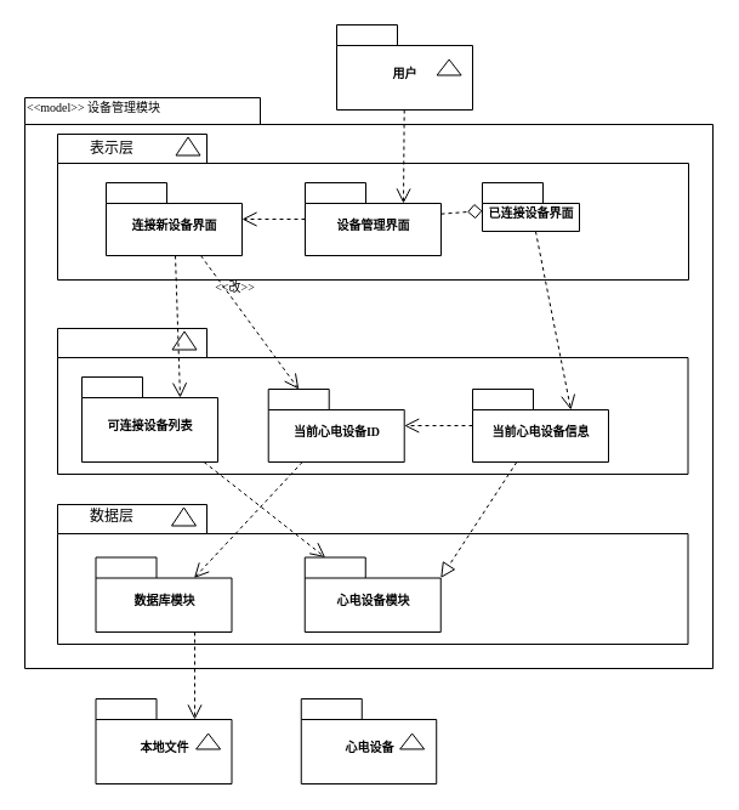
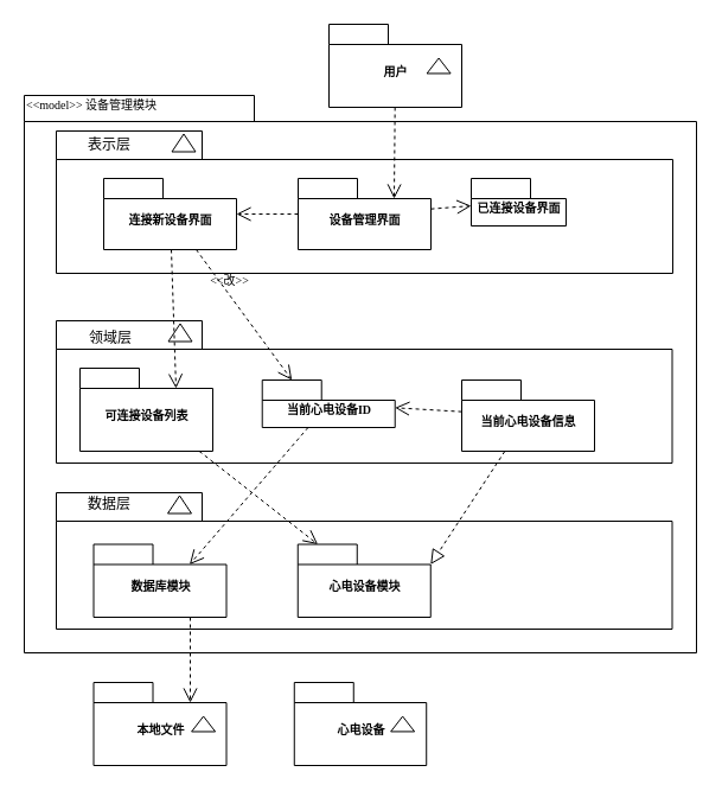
  <mxCell id="0" />
  <mxCell id="1" parent="0" />
  <mxCell id="2" value="" style="shape=folder;fontStyle=1;spacingTop=10;tabWidth=194;tabHeight=22;tabPosition=left;html=1;rounded=0;shadow=0;comic=0;labelBackgroundColor=none;strokeWidth=1;fillColor=none;fontFamily=Verdana;fontSize=10;align=center;" parent="1" vertex="1"><mxGeometry x="20" y="80" width="567" height="470" as="geometry" /></mxCell>
  <mxCell id="3" value="" style="shape=folder;fontStyle=1;spacingTop=10;tabWidth=123;tabHeight=24;tabPosition=left;html=1;rounded=0;shadow=0;comic=0;labelBackgroundColor=none;strokeColor=#000000;strokeWidth=1;fillColor=#ffffff;fontFamily=Verdana;fontSize=10;fontColor=#000000;align=center;" parent="1" vertex="1"><mxGeometry x="47" y="270" width="519.5" height="120" as="geometry" /></mxCell>
  <mxCell id="4" value="" style="shape=folder;fontStyle=1;spacingTop=10;tabWidth=123;tabHeight=24;tabPosition=left;html=1;rounded=0;shadow=0;comic=0;labelBackgroundColor=none;strokeWidth=1;fontFamily=Verdana;fontSize=10;align=center;" parent="1" vertex="1"><mxGeometry x="47" y="415" width="519.5" height="115" as="geometry" /></mxCell>
  <mxCell id="5" value="" style="group" parent="1" vertex="1" connectable="0"><mxGeometry x="277" y="20" width="112" height="70" as="geometry" /></mxCell>
  <mxCell id="6" value="用户" style="shape=folder;fontStyle=1;spacingTop=10;tabWidth=50;tabHeight=17;tabPosition=left;html=1;rounded=0;shadow=0;comic=0;labelBackgroundColor=none;strokeWidth=1;fontFamily=Verdana;fontSize=10;align=center;" parent="5" vertex="1"><mxGeometry width="112" height="70" as="geometry" /></mxCell>
  <mxCell id="7" value="" style="triangle;whiteSpace=wrap;html=1;rounded=0;shadow=0;comic=0;labelBackgroundColor=none;strokeWidth=1;fontFamily=Verdana;fontSize=10;align=center;rotation=-90;" parent="5" vertex="1"><mxGeometry x="86.154" y="25" width="12.923" height="20" as="geometry" /></mxCell>
  <mxCell id="8" value="" style="group" parent="1" vertex="1" connectable="0"><mxGeometry x="47" y="110" width="520" height="130" as="geometry" /></mxCell>
  <mxCell id="9" value="" style="shape=folder;fontStyle=1;spacingTop=10;tabWidth=123;tabHeight=24;tabPosition=left;html=1;rounded=0;shadow=0;comic=0;labelBackgroundColor=none;strokeWidth=1;fontFamily=Verdana;fontSize=10;align=center;" parent="8" vertex="1"><mxGeometry width="520" height="120" as="geometry" /></mxCell>
  <mxCell id="10" value="表示层" style="text;html=1;strokeColor=none;fillColor=none;align=center;verticalAlign=middle;whiteSpace=wrap;rounded=0;fontSize=12;" parent="8" vertex="1"><mxGeometry y="-3" width="90" height="30" as="geometry" /></mxCell>
  <mxCell id="11" value="" style="triangle;whiteSpace=wrap;html=1;rounded=0;shadow=0;comic=0;labelBackgroundColor=none;strokeColor=#000000;strokeWidth=1;fillColor=#ffffff;fontFamily=Verdana;fontSize=10;fontColor=#000000;align=center;rotation=-90;" parent="8" vertex="1"><mxGeometry x="100" width="15" height="20" as="geometry" /></mxCell>
  <mxCell id="12" value="设备管理界面" style="shape=folder;fontStyle=1;spacingTop=10;tabWidth=50;tabHeight=17;tabPosition=left;html=1;rounded=0;shadow=0;comic=0;labelBackgroundColor=none;strokeColor=#000000;strokeWidth=1;fillColor=#ffffff;fontFamily=Verdana;fontSize=10;fontColor=#000000;align=center;" parent="8" vertex="1"><mxGeometry x="204" y="40" width="112" height="60" as="geometry" /></mxCell>
  <mxCell id="13" value="连接新设备界面" style="shape=folder;fontStyle=1;spacingTop=10;tabWidth=50;tabHeight=17;tabPosition=left;html=1;rounded=0;shadow=0;comic=0;labelBackgroundColor=none;strokeColor=#000000;strokeWidth=1;fillColor=#ffffff;fontFamily=Verdana;fontSize=10;fontColor=#000000;align=center;" vertex="1" parent="8"><mxGeometry x="40" y="40" width="112" height="60" as="geometry" /></mxCell>
  <mxCell id="14" style="rounded=0;html=1;dashed=1;labelBackgroundColor=none;startFill=0;endArrow=open;endFill=0;endSize=10;fontFamily=Verdana;fontSize=10;" edge="1" parent="8" source="12" target="13"><mxGeometry relative="1" as="geometry"><mxPoint x="270" y="140" as="sourcePoint" /><mxPoint x="270" y="206" as="targetPoint" /></mxGeometry></mxCell>
  <mxCell id="15" value="已连接设备界面" style="shape=folder;fontStyle=1;spacingTop=10;tabWidth=50;tabHeight=17;tabPosition=left;html=1;rounded=0;shadow=0;comic=0;labelBackgroundColor=none;strokeColor=#000000;strokeWidth=1;fillColor=#ffffff;fontFamily=Verdana;fontSize=10;fontColor=#000000;align=center;" vertex="1" parent="8"><mxGeometry x="350" y="40" width="80" height="40" as="geometry" /></mxCell>
- <mxCell id="16" style="rounded=0;html=1;dashed=1;labelBackgroundColor=none;startFill=0;endArrow=diamond;endFill=0;endSize=10;fontFamily=Verdana;fontSize=10;" parent="8" source="12" target="15" edge="1"><mxGeometry relative="1" as="geometry" /></mxCell>
+ <mxCell id="16" style="rounded=0;html=1;dashed=1;labelBackgroundColor=none;startFill=0;endArrow=open;endFill=0;endSize=10;fontFamily=Verdana;fontSize=10;" parent="8" source="12" target="15" edge="1"><mxGeometry relative="1" as="geometry" /></mxCell>
  <mxCell id="17" style="edgeStyle=none;rounded=0;html=1;dashed=1;labelBackgroundColor=none;startFill=0;endArrow=open;endFill=0;endSize=10;fontFamily=Verdana;fontSize=10;entryX=0;entryY=0;entryDx=81;entryDy=17;entryPerimeter=0;" parent="1" source="18" edge="1" target="20"><mxGeometry relative="1" as="geometry"><mxPoint x="307" y="480" as="targetPoint" /></mxGeometry></mxCell>
- <mxCell id="18" value="当前心电设备ID" style="shape=folder;fontStyle=1;spacingTop=10;tabWidth=50;tabHeight=17;tabPosition=left;html=1;rounded=0;shadow=0;comic=0;labelBackgroundColor=none;strokeColor=#000000;strokeWidth=1;fillColor=#ffffff;fontFamily=Verdana;fontSize=10;fontColor=#000000;align=center;" parent="1" vertex="1"><mxGeometry x="220.72" y="320" width="112" height="60" as="geometry" /></mxCell>
+ <mxCell id="18" value="当前心电设备ID" style="shape=folder;fontStyle=1;spacingTop=10;tabWidth=50;tabHeight=17;tabPosition=left;html=1;rounded=0;shadow=0;comic=0;labelBackgroundColor=none;strokeColor=#000000;strokeWidth=1;fillColor=#ffffff;fontFamily=Verdana;fontSize=10;fontColor=#000000;align=center;" parent="1" vertex="1"><mxGeometry x="220.72" y="320" width="112" height="40" as="geometry" /></mxCell>
  <mxCell id="19" value="" style="triangle;whiteSpace=wrap;html=1;rounded=0;shadow=0;comic=0;labelBackgroundColor=none;strokeWidth=1;fontFamily=Verdana;fontSize=10;align=center;rotation=-90;" parent="1" vertex="1"><mxGeometry x="143.5" y="415" width="15" height="20" as="geometry" /></mxCell>
  <mxCell id="20" value="数据库模块" style="shape=folder;fontStyle=1;spacingTop=10;tabWidth=50;tabHeight=17;tabPosition=left;html=1;rounded=0;shadow=0;comic=0;labelBackgroundColor=none;strokeWidth=1;fontFamily=Verdana;fontSize=10;align=center;" parent="1" vertex="1"><mxGeometry x="78.5" y="458.5" width="112" height="61.5" as="geometry" /></mxCell>
  <mxCell id="21" value="" style="triangle;whiteSpace=wrap;html=1;rounded=0;shadow=0;comic=0;labelBackgroundColor=none;strokeColor=#000000;strokeWidth=1;fillColor=#ffffff;fontFamily=Verdana;fontSize=10;fontColor=#000000;align=center;rotation=-90;" parent="1" vertex="1"><mxGeometry x="144" y="270" width="15" height="20" as="geometry" /></mxCell>
  <mxCell id="22" style="rounded=0;html=1;dashed=1;labelBackgroundColor=none;startFill=0;endArrow=open;endFill=0;endSize=10;fontFamily=Verdana;fontSize=10;entryX=0;entryY=0;entryDx=81;entryDy=17;entryPerimeter=0;" parent="1" source="6" target="12" edge="1"><mxGeometry relative="1" as="geometry" /></mxCell>
  <mxCell id="23" value="&amp;lt;&amp;lt;model&amp;gt;&amp;gt; 设备管理模块" style="text;html=1;align=left;verticalAlign=top;spacingTop=-4;fontSize=10;fontFamily=Verdana" parent="1" vertex="1"><mxGeometry x="20" y="80" width="130" height="20" as="geometry" /></mxCell>
+ <mxCell id="24" value="领域层" style="text;html=1;strokeColor=none;fillColor=none;align=center;verticalAlign=middle;whiteSpace=wrap;rounded=0;fontSize=12;" parent="1" vertex="1"><mxGeometry x="47.5" y="270" width="90" height="30" as="geometry" /></mxCell>
  <mxCell id="25" value="数据层" style="text;html=1;strokeColor=none;fillColor=none;align=center;verticalAlign=middle;whiteSpace=wrap;rounded=0;fontSize=12;" parent="1" vertex="1"><mxGeometry x="47" y="410" width="90" height="30" as="geometry" /></mxCell>
  <mxCell id="26" value="" style="group" parent="1" vertex="1" connectable="0"><mxGeometry x="78.5" y="575" width="112" height="70" as="geometry" /></mxCell>
  <mxCell id="27" value="本地文件" style="shape=folder;fontStyle=1;spacingTop=10;tabWidth=50;tabHeight=17;tabPosition=left;html=1;rounded=0;shadow=0;comic=0;labelBackgroundColor=none;strokeWidth=1;fontFamily=Verdana;fontSize=10;align=center;" parent="26" vertex="1"><mxGeometry width="112.0" height="70" as="geometry" /></mxCell>
  <mxCell id="28" value="" style="triangle;whiteSpace=wrap;html=1;rounded=0;shadow=0;comic=0;labelBackgroundColor=none;strokeWidth=1;fontFamily=Verdana;fontSize=10;align=center;rotation=-90;" parent="26" vertex="1"><mxGeometry x="86.154" y="25" width="12.923" height="20.0" as="geometry" /></mxCell>
  <mxCell id="29" value="心电设备" style="shape=folder;fontStyle=1;spacingTop=10;tabWidth=50;tabHeight=17;tabPosition=left;html=1;rounded=0;shadow=0;comic=0;labelBackgroundColor=none;strokeWidth=1;fontFamily=Verdana;fontSize=10;align=center;" parent="1" vertex="1"><mxGeometry x="247.78" y="575" width="111.44" height="70" as="geometry" /></mxCell>
  <mxCell id="30" value="心电设备模块" style="shape=folder;fontStyle=1;spacingTop=10;tabWidth=50;tabHeight=17;tabPosition=left;html=1;rounded=0;shadow=0;comic=0;labelBackgroundColor=none;strokeWidth=1;fontFamily=Verdana;fontSize=10;align=center;" parent="1" vertex="1"><mxGeometry x="250.75" y="458.5" width="112" height="61.5" as="geometry" /></mxCell>
  <mxCell id="31" value="" style="triangle;whiteSpace=wrap;html=1;rounded=0;shadow=0;comic=0;labelBackgroundColor=none;strokeWidth=1;fontFamily=Verdana;fontSize=10;align=center;rotation=-90;" parent="1" vertex="1"><mxGeometry x="332.723" y="600" width="12.858" height="20.0" as="geometry" /></mxCell>
  <mxCell id="32" value="当前心电设备信息" style="shape=folder;fontStyle=1;spacingTop=10;tabWidth=50;tabHeight=17;tabPosition=left;html=1;rounded=0;shadow=0;comic=0;labelBackgroundColor=none;strokeColor=#000000;strokeWidth=1;fillColor=#ffffff;fontFamily=Verdana;fontSize=10;fontColor=#000000;align=center;" vertex="1" parent="1"><mxGeometry x="389" y="320" width="112" height="60" as="geometry" /></mxCell>
  <mxCell id="33" value="&amp;lt;&amp;lt;改&amp;gt;&amp;gt;" style="edgeStyle=none;rounded=0;html=1;dashed=1;labelBackgroundColor=none;startFill=0;endArrow=open;endFill=0;endSize=10;fontFamily=Verdana;fontSize=10;entryX=0;entryY=0;entryDx=25;entryDy=0;entryPerimeter=0;" edge="1" parent="1" source="13" target="18"><mxGeometry x="-0.441" y="7" relative="1" as="geometry"><mxPoint x="170" y="527" as="targetPoint" /><mxPoint x="172" y="410" as="sourcePoint" /><mxPoint as="offset" /></mxGeometry></mxCell>
  <mxCell id="34" style="rounded=0;html=1;dashed=1;labelBackgroundColor=none;startFill=0;endArrow=open;endFill=0;endSize=10;fontFamily=Verdana;fontSize=10;" edge="1" parent="1" source="32" target="18"><mxGeometry relative="1" as="geometry"><mxPoint x="317" y="240" as="sourcePoint" /><mxPoint x="317" y="303" as="targetPoint" /></mxGeometry></mxCell>
  <mxCell id="35" style="rounded=0;html=1;dashed=1;labelBackgroundColor=none;startFill=0;endArrow=block;endFill=0;endSize=10;fontFamily=Verdana;fontSize=10;entryX=0;entryY=0;entryDx=112;entryDy=17;entryPerimeter=0;" edge="1" parent="1" source="32" target="30"><mxGeometry relative="1" as="geometry"><mxPoint x="244" y="365" as="sourcePoint" /><mxPoint x="209" y="365" as="targetPoint" /></mxGeometry></mxCell>
  <mxCell id="36" value="可连接设备列表" style="shape=folder;fontStyle=1;spacingTop=10;tabWidth=50;tabHeight=17;tabPosition=left;html=1;rounded=0;shadow=0;comic=0;labelBackgroundColor=none;strokeColor=#000000;strokeWidth=1;fillColor=#ffffff;fontFamily=Verdana;fontSize=10;fontColor=#000000;align=center;" vertex="1" parent="1"><mxGeometry x="67" y="310" width="112" height="70" as="geometry" /></mxCell>
  <mxCell id="37" value="" style="edgeStyle=none;rounded=0;html=1;dashed=1;labelBackgroundColor=none;startFill=0;endArrow=open;endFill=0;endSize=10;fontFamily=Verdana;fontSize=10;entryX=0;entryY=0;entryDx=81;entryDy=17;entryPerimeter=0;" edge="1" parent="1" source="13" target="36"><mxGeometry x="-0.441" y="7" relative="1" as="geometry"><mxPoint x="256" y="330" as="targetPoint" /><mxPoint x="175" y="220" as="sourcePoint" /><mxPoint as="offset" /></mxGeometry></mxCell>
  <mxCell id="38" value="" style="edgeStyle=none;rounded=0;html=1;dashed=1;labelBackgroundColor=none;startFill=0;endArrow=open;endFill=0;endSize=10;fontFamily=Verdana;fontSize=10;" edge="1" parent="1" source="36" target="30"><mxGeometry x="-0.441" y="7" relative="1" as="geometry"><mxPoint x="158" y="337" as="targetPoint" /><mxPoint x="154" y="220" as="sourcePoint" /><mxPoint as="offset" /></mxGeometry></mxCell>
- <mxCell id="39" style="rounded=0;html=1;dashed=1;labelBackgroundColor=none;startFill=0;endArrow=open;endFill=0;endSize=10;fontFamily=Verdana;fontSize=10;entryX=0;entryY=0;entryDx=81;entryDy=17;entryPerimeter=0;" edge="1" parent="1" source="15" target="32"><mxGeometry relative="1" as="geometry"><mxPoint x="373" y="190" as="sourcePoint" /><mxPoint x="407" y="190" as="targetPoint" /></mxGeometry></mxCell>
  <mxCell id="40" style="edgeStyle=elbowEdgeStyle;rounded=0;html=1;entryX=0;entryY=0;entryPerimeter=0;dashed=1;labelBackgroundColor=none;startFill=0;endArrow=open;endFill=0;endSize=10;fontFamily=Verdana;fontSize=10;entryDx=81;entryDy=17;" edge="1" parent="1" source="20" target="27"><mxGeometry relative="1" as="geometry"><mxPoint x="327" y="530" as="sourcePoint" /><mxPoint x="327" y="648" as="targetPoint" /></mxGeometry></mxCell>
